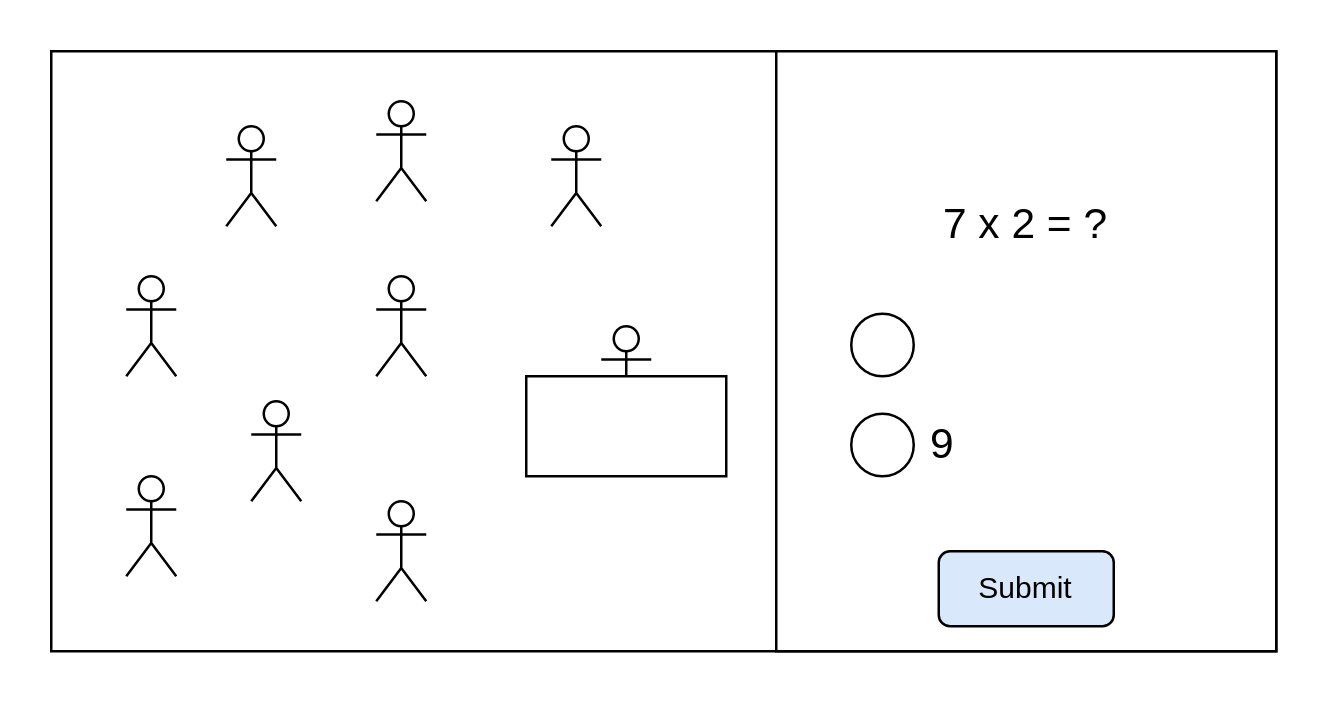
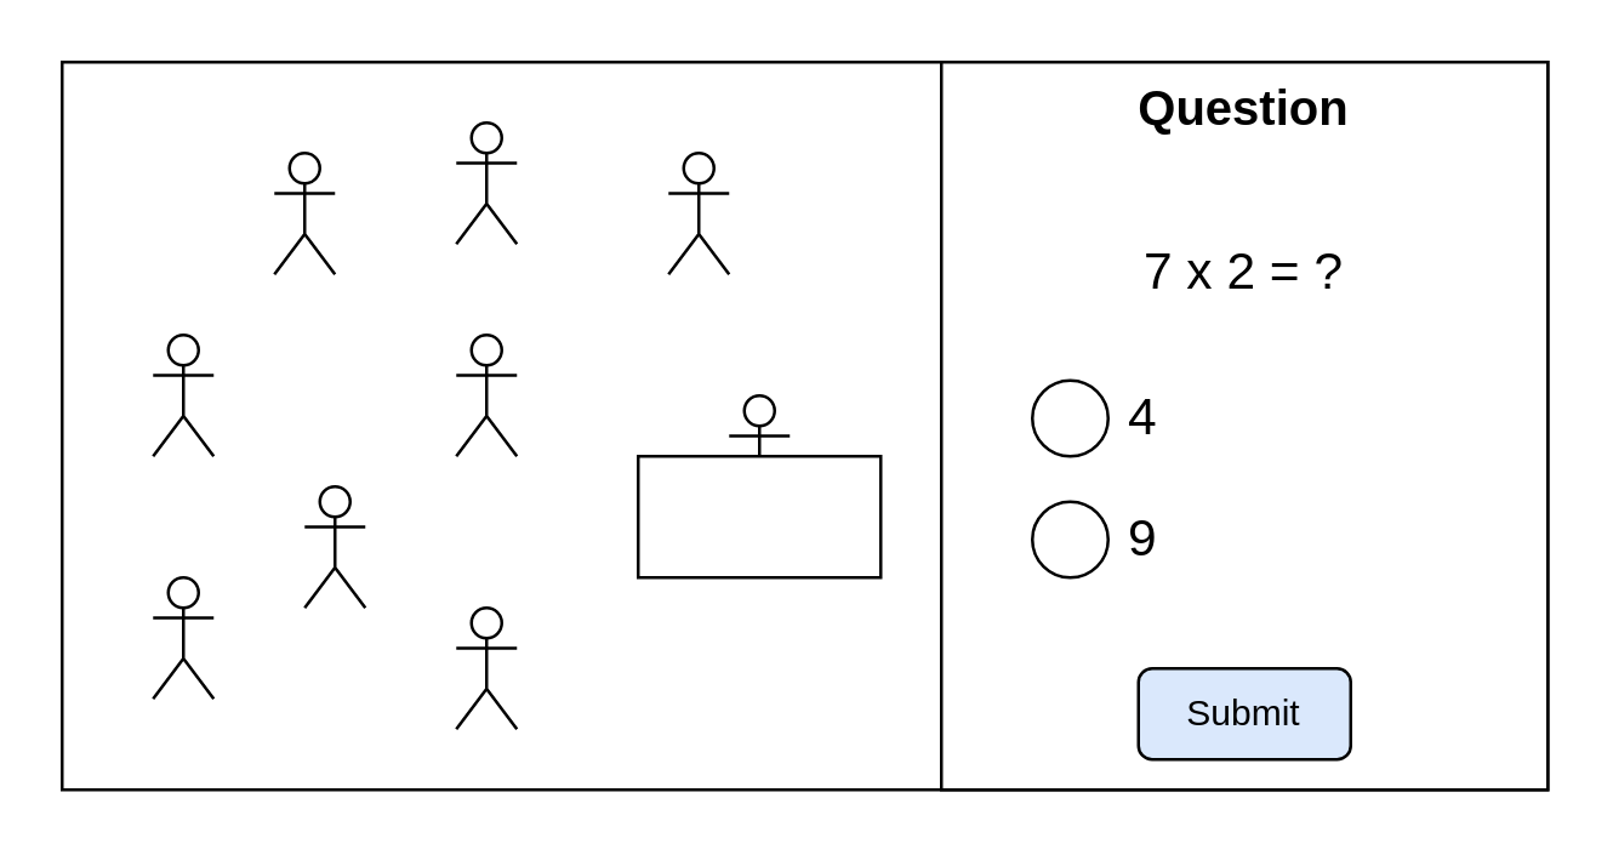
  <mxCell id="0" />
  <mxCell id="1" parent="0" />
  <mxCell id="2" value="" style="rounded=0;whiteSpace=wrap;html=1;" vertex="1" parent="1"><mxGeometry x="20" y="20" width="490" height="240" as="geometry" /></mxCell>
  <mxCell id="3" value="" style="shape=umlActor;verticalLabelPosition=bottom;verticalAlign=top;html=1;outlineConnect=0;" vertex="1" parent="1"><mxGeometry x="150" y="40" width="20" height="40" as="geometry" /></mxCell>
  <mxCell id="4" value="" style="shape=umlActor;verticalLabelPosition=bottom;verticalAlign=top;html=1;outlineConnect=0;" vertex="1" parent="1"><mxGeometry x="150" y="200" width="20" height="40" as="geometry" /></mxCell>
  <mxCell id="5" value="" style="shape=umlActor;verticalLabelPosition=bottom;verticalAlign=top;html=1;outlineConnect=0;" vertex="1" parent="1"><mxGeometry x="100" y="160" width="20" height="40" as="geometry" /></mxCell>
  <mxCell id="6" value="" style="shape=umlActor;verticalLabelPosition=bottom;verticalAlign=top;html=1;outlineConnect=0;" vertex="1" parent="1"><mxGeometry x="90" y="50" width="20" height="40" as="geometry" /></mxCell>
  <mxCell id="7" value="" style="shape=umlActor;verticalLabelPosition=bottom;verticalAlign=top;html=1;outlineConnect=0;" vertex="1" parent="1"><mxGeometry x="220" y="50" width="20" height="40" as="geometry" /></mxCell>
  <mxCell id="8" value="" style="shape=umlActor;verticalLabelPosition=bottom;verticalAlign=top;html=1;outlineConnect=0;" vertex="1" parent="1"><mxGeometry x="50" y="190" width="20" height="40" as="geometry" /></mxCell>
  <mxCell id="9" value="" style="shape=umlActor;verticalLabelPosition=bottom;verticalAlign=top;html=1;outlineConnect=0;" vertex="1" parent="1"><mxGeometry x="240" y="130" width="20" height="40" as="geometry" /></mxCell>
  <mxCell id="10" value="" style="shape=umlActor;verticalLabelPosition=bottom;verticalAlign=top;html=1;outlineConnect=0;" vertex="1" parent="1"><mxGeometry x="50" y="110" width="20" height="40" as="geometry" /></mxCell>
  <mxCell id="11" value="" style="shape=umlActor;verticalLabelPosition=bottom;verticalAlign=top;html=1;outlineConnect=0;" vertex="1" parent="1"><mxGeometry x="150" y="110" width="20" height="40" as="geometry" /></mxCell>
  <mxCell id="12" value="" style="rounded=0;whiteSpace=wrap;html=1;" vertex="1" parent="1"><mxGeometry x="210" y="150" width="80" height="40" as="geometry" /></mxCell>
  <mxCell id="13" value="" style="rounded=0;whiteSpace=wrap;html=1;" vertex="1" parent="1"><mxGeometry x="310" y="20" width="200" height="240" as="geometry" /></mxCell>
+ <mxCell id="14" value="&lt;b&gt;&lt;font style=&quot;font-size: 16px;&quot;&gt;Question&lt;/font&gt;&lt;/b&gt;" style="text;html=1;align=center;verticalAlign=middle;whiteSpace=wrap;rounded=0;" vertex="1" parent="1"><mxGeometry x="380" y="20" width="60" height="30" as="geometry" /></mxCell>
  <mxCell id="15" value="&lt;font style=&quot;font-size: 17px;&quot;&gt;7 x 2 = ?&lt;/font&gt;" style="text;html=1;align=center;verticalAlign=middle;whiteSpace=wrap;rounded=0;" vertex="1" parent="1"><mxGeometry x="370" y="70" width="80" height="40" as="geometry" /></mxCell>
  <mxCell id="16" value="" style="ellipse;whiteSpace=wrap;html=1;aspect=fixed;" vertex="1" parent="1"><mxGeometry x="340" y="125" width="25" height="25" as="geometry" /></mxCell>
+ <mxCell id="17" value="&lt;font style=&quot;font-size: 17px;&quot;&gt;4&lt;/font&gt;" style="text;html=1;align=left;verticalAlign=middle;whiteSpace=wrap;rounded=0;" vertex="1" parent="1"><mxGeometry x="370" y="117.5" width="20" height="40" as="geometry" /></mxCell>
  <mxCell id="18" value="" style="ellipse;whiteSpace=wrap;html=1;aspect=fixed;" vertex="1" parent="1"><mxGeometry x="340" y="165" width="25" height="25" as="geometry" /></mxCell>
  <mxCell id="19" value="&lt;font style=&quot;font-size: 17px;&quot;&gt;9&lt;/font&gt;" style="text;html=1;align=left;verticalAlign=middle;whiteSpace=wrap;rounded=0;" vertex="1" parent="1"><mxGeometry x="370" y="157.5" width="20" height="40" as="geometry" /></mxCell>
  <mxCell id="20" value="Submit" style="rounded=1;whiteSpace=wrap;html=1;fillColor=#dae8fc;" vertex="1" parent="1"><mxGeometry x="375" y="220" width="70" height="30" as="geometry" /></mxCell>
